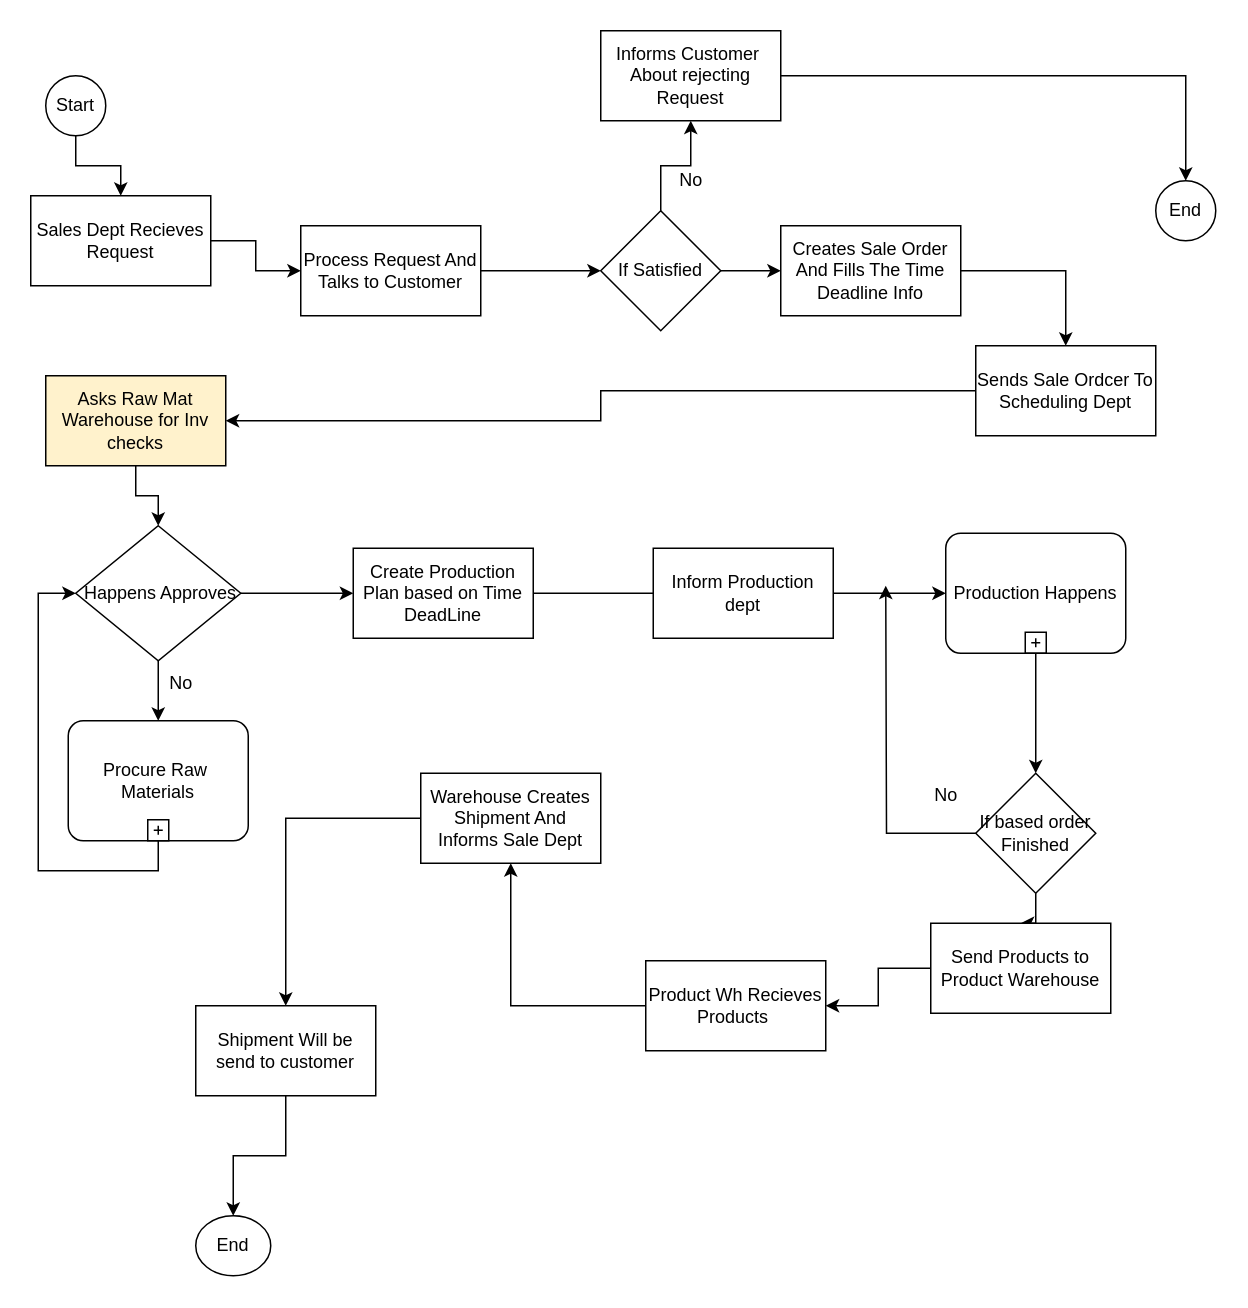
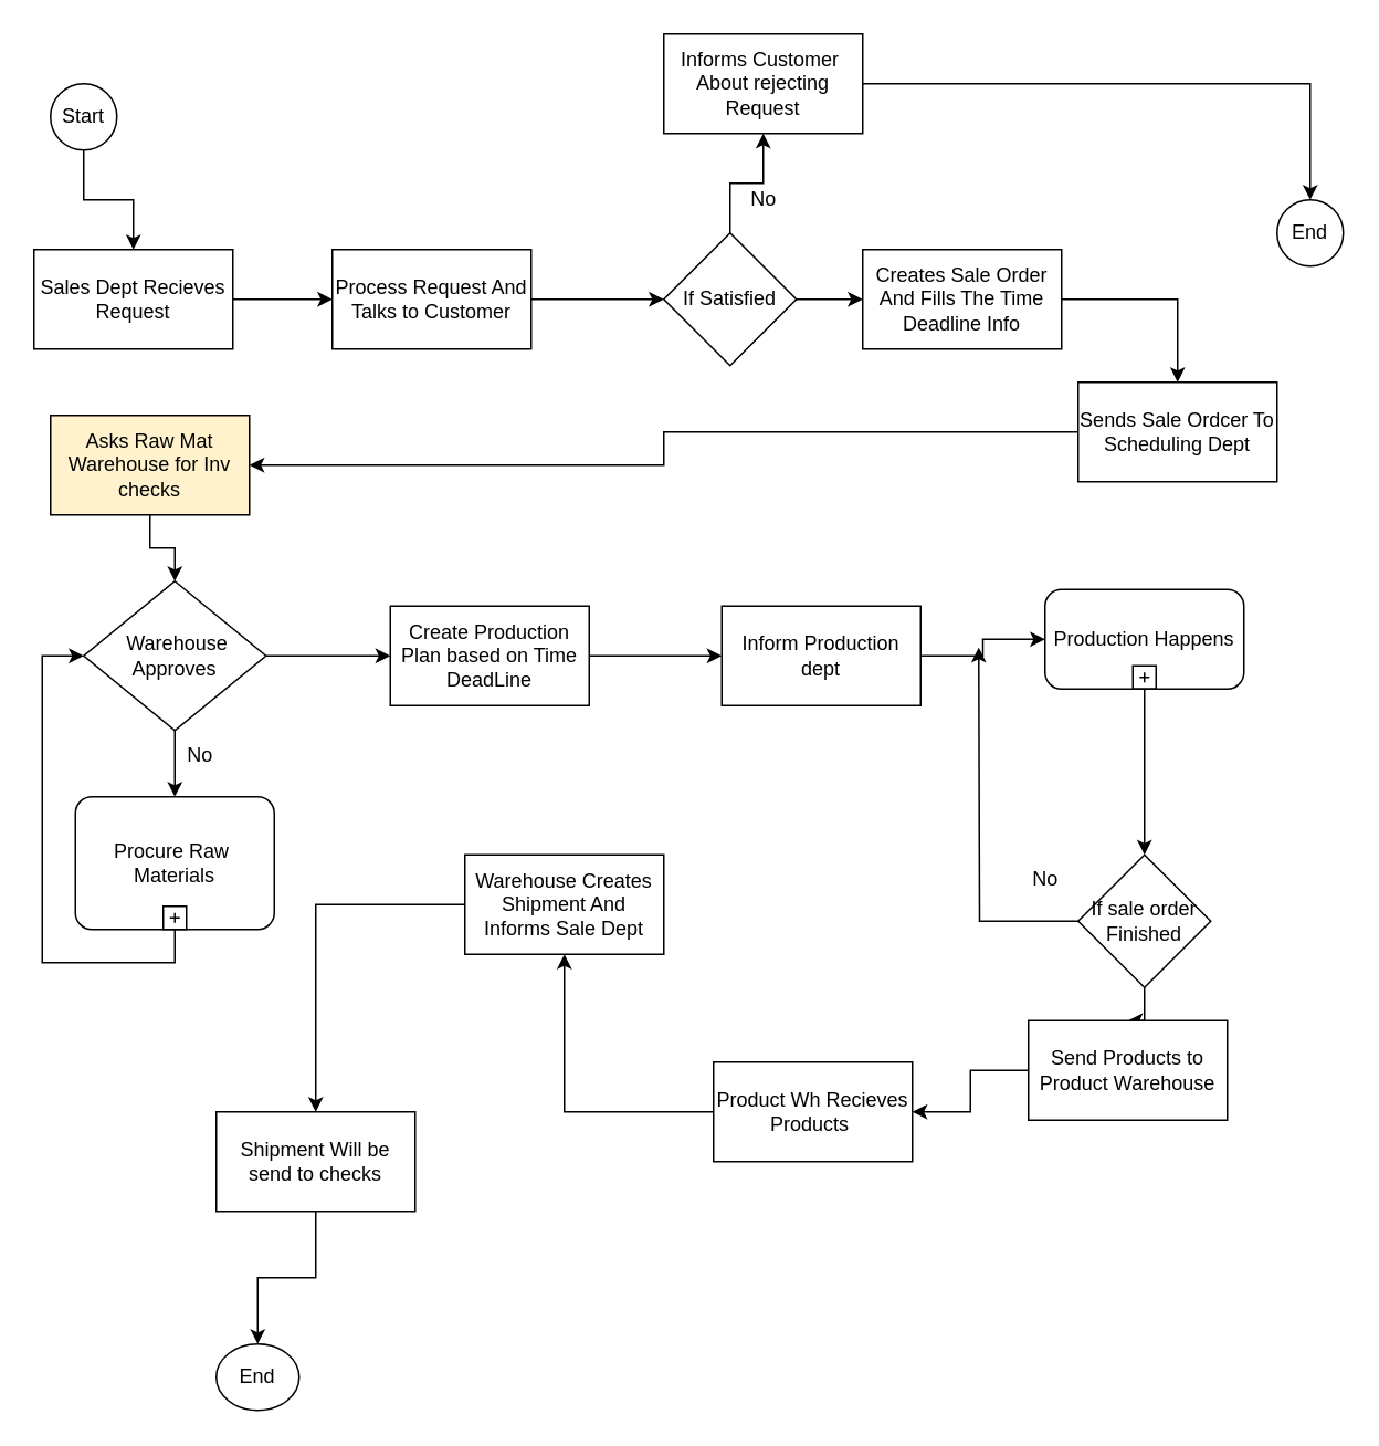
  <mxCell id="0" />
  <mxCell id="1" parent="0" />
  <mxCell id="2" value="" style="edgeStyle=orthogonalEdgeStyle;rounded=0;orthogonalLoop=1;jettySize=auto;html=1;" edge="1" parent="1" source="3" target="6"><mxGeometry relative="1" as="geometry" /></mxCell>
  <mxCell id="3" value="Start" style="ellipse;whiteSpace=wrap;html=1;aspect=fixed;" vertex="1" parent="1"><mxGeometry x="30" y="50" width="40" height="40" as="geometry" /></mxCell>
  <mxCell id="4" value="End" style="ellipse;whiteSpace=wrap;html=1;aspect=fixed;" vertex="1" parent="1"><mxGeometry x="770" y="120" width="40" height="40" as="geometry" /></mxCell>
  <mxCell id="5" value="" style="edgeStyle=orthogonalEdgeStyle;rounded=0;orthogonalLoop=1;jettySize=auto;html=1;" edge="1" parent="1" source="6" target="8"><mxGeometry relative="1" as="geometry" /></mxCell>
- <mxCell id="6" value="Sales Dept Recieves Request" style="whiteSpace=wrap;html=1;" vertex="1" parent="1"><mxGeometry x="20" y="130" width="120" height="60" as="geometry" /></mxCell>
+ <mxCell id="6" value="Sales Dept Recieves Request" style="whiteSpace=wrap;html=1;" vertex="1" parent="1"><mxGeometry x="20" y="150" width="120" height="60" as="geometry" /></mxCell>
  <mxCell id="7" value="" style="edgeStyle=orthogonalEdgeStyle;rounded=0;orthogonalLoop=1;jettySize=auto;html=1;" edge="1" parent="1" source="8" target="11"><mxGeometry relative="1" as="geometry" /></mxCell>
  <mxCell id="8" value="Process Request And Talks to Customer" style="whiteSpace=wrap;html=1;" vertex="1" parent="1"><mxGeometry x="200" y="150" width="120" height="60" as="geometry" /></mxCell>
  <mxCell id="9" value="" style="edgeStyle=orthogonalEdgeStyle;rounded=0;orthogonalLoop=1;jettySize=auto;html=1;" edge="1" parent="1" source="11" target="13"><mxGeometry relative="1" as="geometry"><mxPoint x="440" y="90" as="targetPoint" /></mxGeometry></mxCell>
  <mxCell id="10" value="" style="edgeStyle=orthogonalEdgeStyle;rounded=0;orthogonalLoop=1;jettySize=auto;html=1;" edge="1" parent="1" source="11" target="16"><mxGeometry relative="1" as="geometry" /></mxCell>
  <mxCell id="11" value="If Satisfied" style="rhombus;whiteSpace=wrap;html=1;" vertex="1" parent="1"><mxGeometry x="400" y="140" width="80" height="80" as="geometry" /></mxCell>
  <mxCell id="12" style="edgeStyle=orthogonalEdgeStyle;rounded=0;orthogonalLoop=1;jettySize=auto;html=1;" edge="1" parent="1" source="13" target="4"><mxGeometry relative="1" as="geometry"><Array as="points"><mxPoint x="560" y="50" /><mxPoint x="560" y="50" /></Array></mxGeometry></mxCell>
  <mxCell id="13" value="Informs Customer&amp;nbsp; About rejecting Request" style="whiteSpace=wrap;html=1;" vertex="1" parent="1"><mxGeometry x="400" y="20" width="120" height="60" as="geometry" /></mxCell>
  <mxCell id="14" value="No" style="text;html=1;align=center;verticalAlign=middle;resizable=0;points=[];autosize=1;strokeColor=none;fillColor=none;" vertex="1" parent="1"><mxGeometry x="440" y="105" width="40" height="30" as="geometry" /></mxCell>
  <mxCell id="15" value="" style="edgeStyle=orthogonalEdgeStyle;rounded=0;orthogonalLoop=1;jettySize=auto;html=1;" edge="1" parent="1" source="16" target="18"><mxGeometry relative="1" as="geometry" /></mxCell>
  <mxCell id="16" value="Creates Sale Order And Fills The Time Deadline Info" style="whiteSpace=wrap;html=1;" vertex="1" parent="1"><mxGeometry x="520" y="150" width="120" height="60" as="geometry" /></mxCell>
  <mxCell id="17" value="" style="edgeStyle=orthogonalEdgeStyle;rounded=0;orthogonalLoop=1;jettySize=auto;html=1;" edge="1" parent="1" source="18" target="20"><mxGeometry relative="1" as="geometry" /></mxCell>
  <mxCell id="18" value="Sends Sale Ordcer To Scheduling Dept" style="whiteSpace=wrap;html=1;" vertex="1" parent="1"><mxGeometry x="650" y="230" width="120" height="60" as="geometry" /></mxCell>
  <mxCell id="19" style="edgeStyle=orthogonalEdgeStyle;rounded=0;orthogonalLoop=1;jettySize=auto;html=1;entryX=0.5;entryY=0;entryDx=0;entryDy=0;" edge="1" parent="1" source="20" target="23"><mxGeometry relative="1" as="geometry"><mxPoint x="90" y="340" as="targetPoint" /></mxGeometry></mxCell>
  <mxCell id="20" value="Asks Raw Mat Warehouse for Inv checks" style="whiteSpace=wrap;html=1;fillColor=#fff2cc;" vertex="1" parent="1"><mxGeometry x="30" y="250" width="120" height="60" as="geometry" /></mxCell>
  <mxCell id="21" style="edgeStyle=orthogonalEdgeStyle;rounded=0;orthogonalLoop=1;jettySize=auto;html=1;entryX=0.5;entryY=0;entryDx=0;entryDy=0;entryPerimeter=0;" edge="1" parent="1" source="23" target="25"><mxGeometry relative="1" as="geometry" /></mxCell>
  <mxCell id="22" value="" style="edgeStyle=orthogonalEdgeStyle;rounded=0;orthogonalLoop=1;jettySize=auto;html=1;" edge="1" parent="1" source="23" target="28"><mxGeometry relative="1" as="geometry" /></mxCell>
- <mxCell id="23" value="&amp;nbsp;Happens Approves" style="rhombus;whiteSpace=wrap;html=1;" vertex="1" parent="1"><mxGeometry x="50" y="350" width="110" height="90" as="geometry" /></mxCell>
+ <mxCell id="23" value="&amp;nbsp;Warehouse Approves" style="rhombus;whiteSpace=wrap;html=1;" vertex="1" parent="1"><mxGeometry x="50" y="350" width="110" height="90" as="geometry" /></mxCell>
  <mxCell id="24" style="edgeStyle=orthogonalEdgeStyle;rounded=0;orthogonalLoop=1;jettySize=auto;html=1;entryX=0;entryY=0.5;entryDx=0;entryDy=0;" edge="1" parent="1" source="25" target="23"><mxGeometry relative="1" as="geometry"><Array as="points"><mxPoint x="105" y="580" /><mxPoint x="25" y="580" /><mxPoint x="25" y="395" /></Array></mxGeometry></mxCell>
  <mxCell id="25" value="Procure Raw  Materials" style="points=[[0.25,0,0],[0.5,0,0],[0.75,0,0],[1,0.25,0],[1,0.5,0],[1,0.75,0],[0.75,1,0],[0.5,1,0],[0.25,1,0],[0,0.75,0],[0,0.5,0],[0,0.25,0]];shape=mxgraph.bpmn.task;whiteSpace=wrap;rectStyle=rounded;size=10;taskMarker=abstract;isLoopSub=1;" vertex="1" parent="1"><mxGeometry x="45" y="480" width="120" height="80" as="geometry" /></mxCell>
  <mxCell id="26" value="No" style="text;html=1;align=center;verticalAlign=middle;resizable=0;points=[];autosize=1;strokeColor=none;fillColor=none;" vertex="1" parent="1"><mxGeometry x="100" y="440" width="40" height="30" as="geometry" /></mxCell>
- <mxCell id="27" value="" style="edgeStyle=orthogonalEdgeStyle;rounded=0;orthogonalLoop=1;jettySize=auto;html=1;endArrow=none;" edge="1" parent="1" source="28" target="30"><mxGeometry relative="1" as="geometry" /></mxCell>
+ <mxCell id="27" value="" style="edgeStyle=orthogonalEdgeStyle;rounded=0;orthogonalLoop=1;jettySize=auto;html=1;" edge="1" parent="1" source="28" target="30"><mxGeometry relative="1" as="geometry" /></mxCell>
  <mxCell id="28" value="Create Production Plan based on Time DeadLine" style="whiteSpace=wrap;html=1;" vertex="1" parent="1"><mxGeometry x="235" y="365" width="120" height="60" as="geometry" /></mxCell>
  <mxCell id="29" style="edgeStyle=orthogonalEdgeStyle;rounded=0;orthogonalLoop=1;jettySize=auto;html=1;entryX=0;entryY=0.5;entryDx=0;entryDy=0;entryPerimeter=0;" edge="1" parent="1" source="30" target="32"><mxGeometry relative="1" as="geometry" /></mxCell>
  <mxCell id="30" value="Inform Production dept" style="whiteSpace=wrap;html=1;" vertex="1" parent="1"><mxGeometry x="435" y="365" width="120" height="60" as="geometry" /></mxCell>
  <mxCell id="31" value="" style="edgeStyle=orthogonalEdgeStyle;rounded=0;orthogonalLoop=1;jettySize=auto;html=1;" edge="1" parent="1" source="32" target="35"><mxGeometry relative="1" as="geometry" /></mxCell>
- <mxCell id="32" value="Production Happens" style="points=[[0.25,0,0],[0.5,0,0],[0.75,0,0],[1,0.25,0],[1,0.5,0],[1,0.75,0],[0.75,1,0],[0.5,1,0],[0.25,1,0],[0,0.75,0],[0,0.5,0],[0,0.25,0]];shape=mxgraph.bpmn.task;whiteSpace=wrap;rectStyle=rounded;size=10;taskMarker=abstract;isLoopSub=1;" vertex="1" parent="1"><mxGeometry x="630" y="355" width="120" height="80" as="geometry" /></mxCell>
+ <mxCell id="32" value="Production Happens" style="points=[[0.25,0,0],[0.5,0,0],[0.75,0,0],[1,0.25,0],[1,0.5,0],[1,0.75,0],[0.75,1,0],[0.5,1,0],[0.25,1,0],[0,0.75,0],[0,0.5,0],[0,0.25,0]];shape=mxgraph.bpmn.task;whiteSpace=wrap;rectStyle=rounded;size=10;taskMarker=abstract;isLoopSub=1;" vertex="1" parent="1"><mxGeometry x="630" y="355" width="120" height="60" as="geometry" /></mxCell>
  <mxCell id="33" style="edgeStyle=orthogonalEdgeStyle;rounded=0;orthogonalLoop=1;jettySize=auto;html=1;" edge="1" parent="1" source="35"><mxGeometry relative="1" as="geometry"><mxPoint x="590" y="390" as="targetPoint" /></mxGeometry></mxCell>
  <mxCell id="34" value="" style="edgeStyle=orthogonalEdgeStyle;rounded=0;orthogonalLoop=1;jettySize=auto;html=1;" edge="1" parent="1" source="35" target="38"><mxGeometry relative="1" as="geometry" /></mxCell>
- <mxCell id="35" value="If based order Finished" style="rhombus;whiteSpace=wrap;html=1;" vertex="1" parent="1"><mxGeometry x="650" y="515" width="80" height="80" as="geometry" /></mxCell>
+ <mxCell id="35" value="If sale order Finished" style="rhombus;whiteSpace=wrap;html=1;" vertex="1" parent="1"><mxGeometry x="650" y="515" width="80" height="80" as="geometry" /></mxCell>
  <mxCell id="36" value="No" style="text;html=1;align=center;verticalAlign=middle;resizable=0;points=[];autosize=1;strokeColor=none;fillColor=none;" vertex="1" parent="1"><mxGeometry x="610" y="515" width="40" height="30" as="geometry" /></mxCell>
  <mxCell id="37" value="" style="edgeStyle=orthogonalEdgeStyle;rounded=0;orthogonalLoop=1;jettySize=auto;html=1;" edge="1" parent="1" source="38" target="40"><mxGeometry relative="1" as="geometry" /></mxCell>
  <mxCell id="38" value="Send Products to Product Warehouse" style="whiteSpace=wrap;html=1;" vertex="1" parent="1"><mxGeometry x="620" y="615" width="120" height="60" as="geometry" /></mxCell>
  <mxCell id="39" value="" style="edgeStyle=orthogonalEdgeStyle;rounded=0;orthogonalLoop=1;jettySize=auto;html=1;" edge="1" parent="1" source="40" target="42"><mxGeometry relative="1" as="geometry" /></mxCell>
  <mxCell id="40" value="Product Wh Recieves Products&amp;nbsp;" style="whiteSpace=wrap;html=1;" vertex="1" parent="1"><mxGeometry x="430" y="640" width="120" height="60" as="geometry" /></mxCell>
  <mxCell id="41" value="" style="edgeStyle=orthogonalEdgeStyle;rounded=0;orthogonalLoop=1;jettySize=auto;html=1;" edge="1" parent="1" source="42" target="44"><mxGeometry relative="1" as="geometry" /></mxCell>
  <mxCell id="42" value="Warehouse Creates Shipment And Informs Sale Dept" style="whiteSpace=wrap;html=1;" vertex="1" parent="1"><mxGeometry x="280" y="515" width="120" height="60" as="geometry" /></mxCell>
  <mxCell id="43" value="" style="edgeStyle=orthogonalEdgeStyle;rounded=0;orthogonalLoop=1;jettySize=auto;html=1;" edge="1" parent="1" source="44" target="45"><mxGeometry relative="1" as="geometry" /></mxCell>
- <mxCell id="44" value="Shipment Will be send to customer" style="whiteSpace=wrap;html=1;" vertex="1" parent="1"><mxGeometry x="130" y="670" width="120" height="60" as="geometry" /></mxCell>
+ <mxCell id="44" value="Shipment Will be send to checks" style="whiteSpace=wrap;html=1;" vertex="1" parent="1"><mxGeometry x="130" y="670" width="120" height="60" as="geometry" /></mxCell>
  <mxCell id="45" value="End" style="ellipse;whiteSpace=wrap;html=1;" vertex="1" parent="1"><mxGeometry x="130" y="810" width="50" height="40" as="geometry" /></mxCell>
